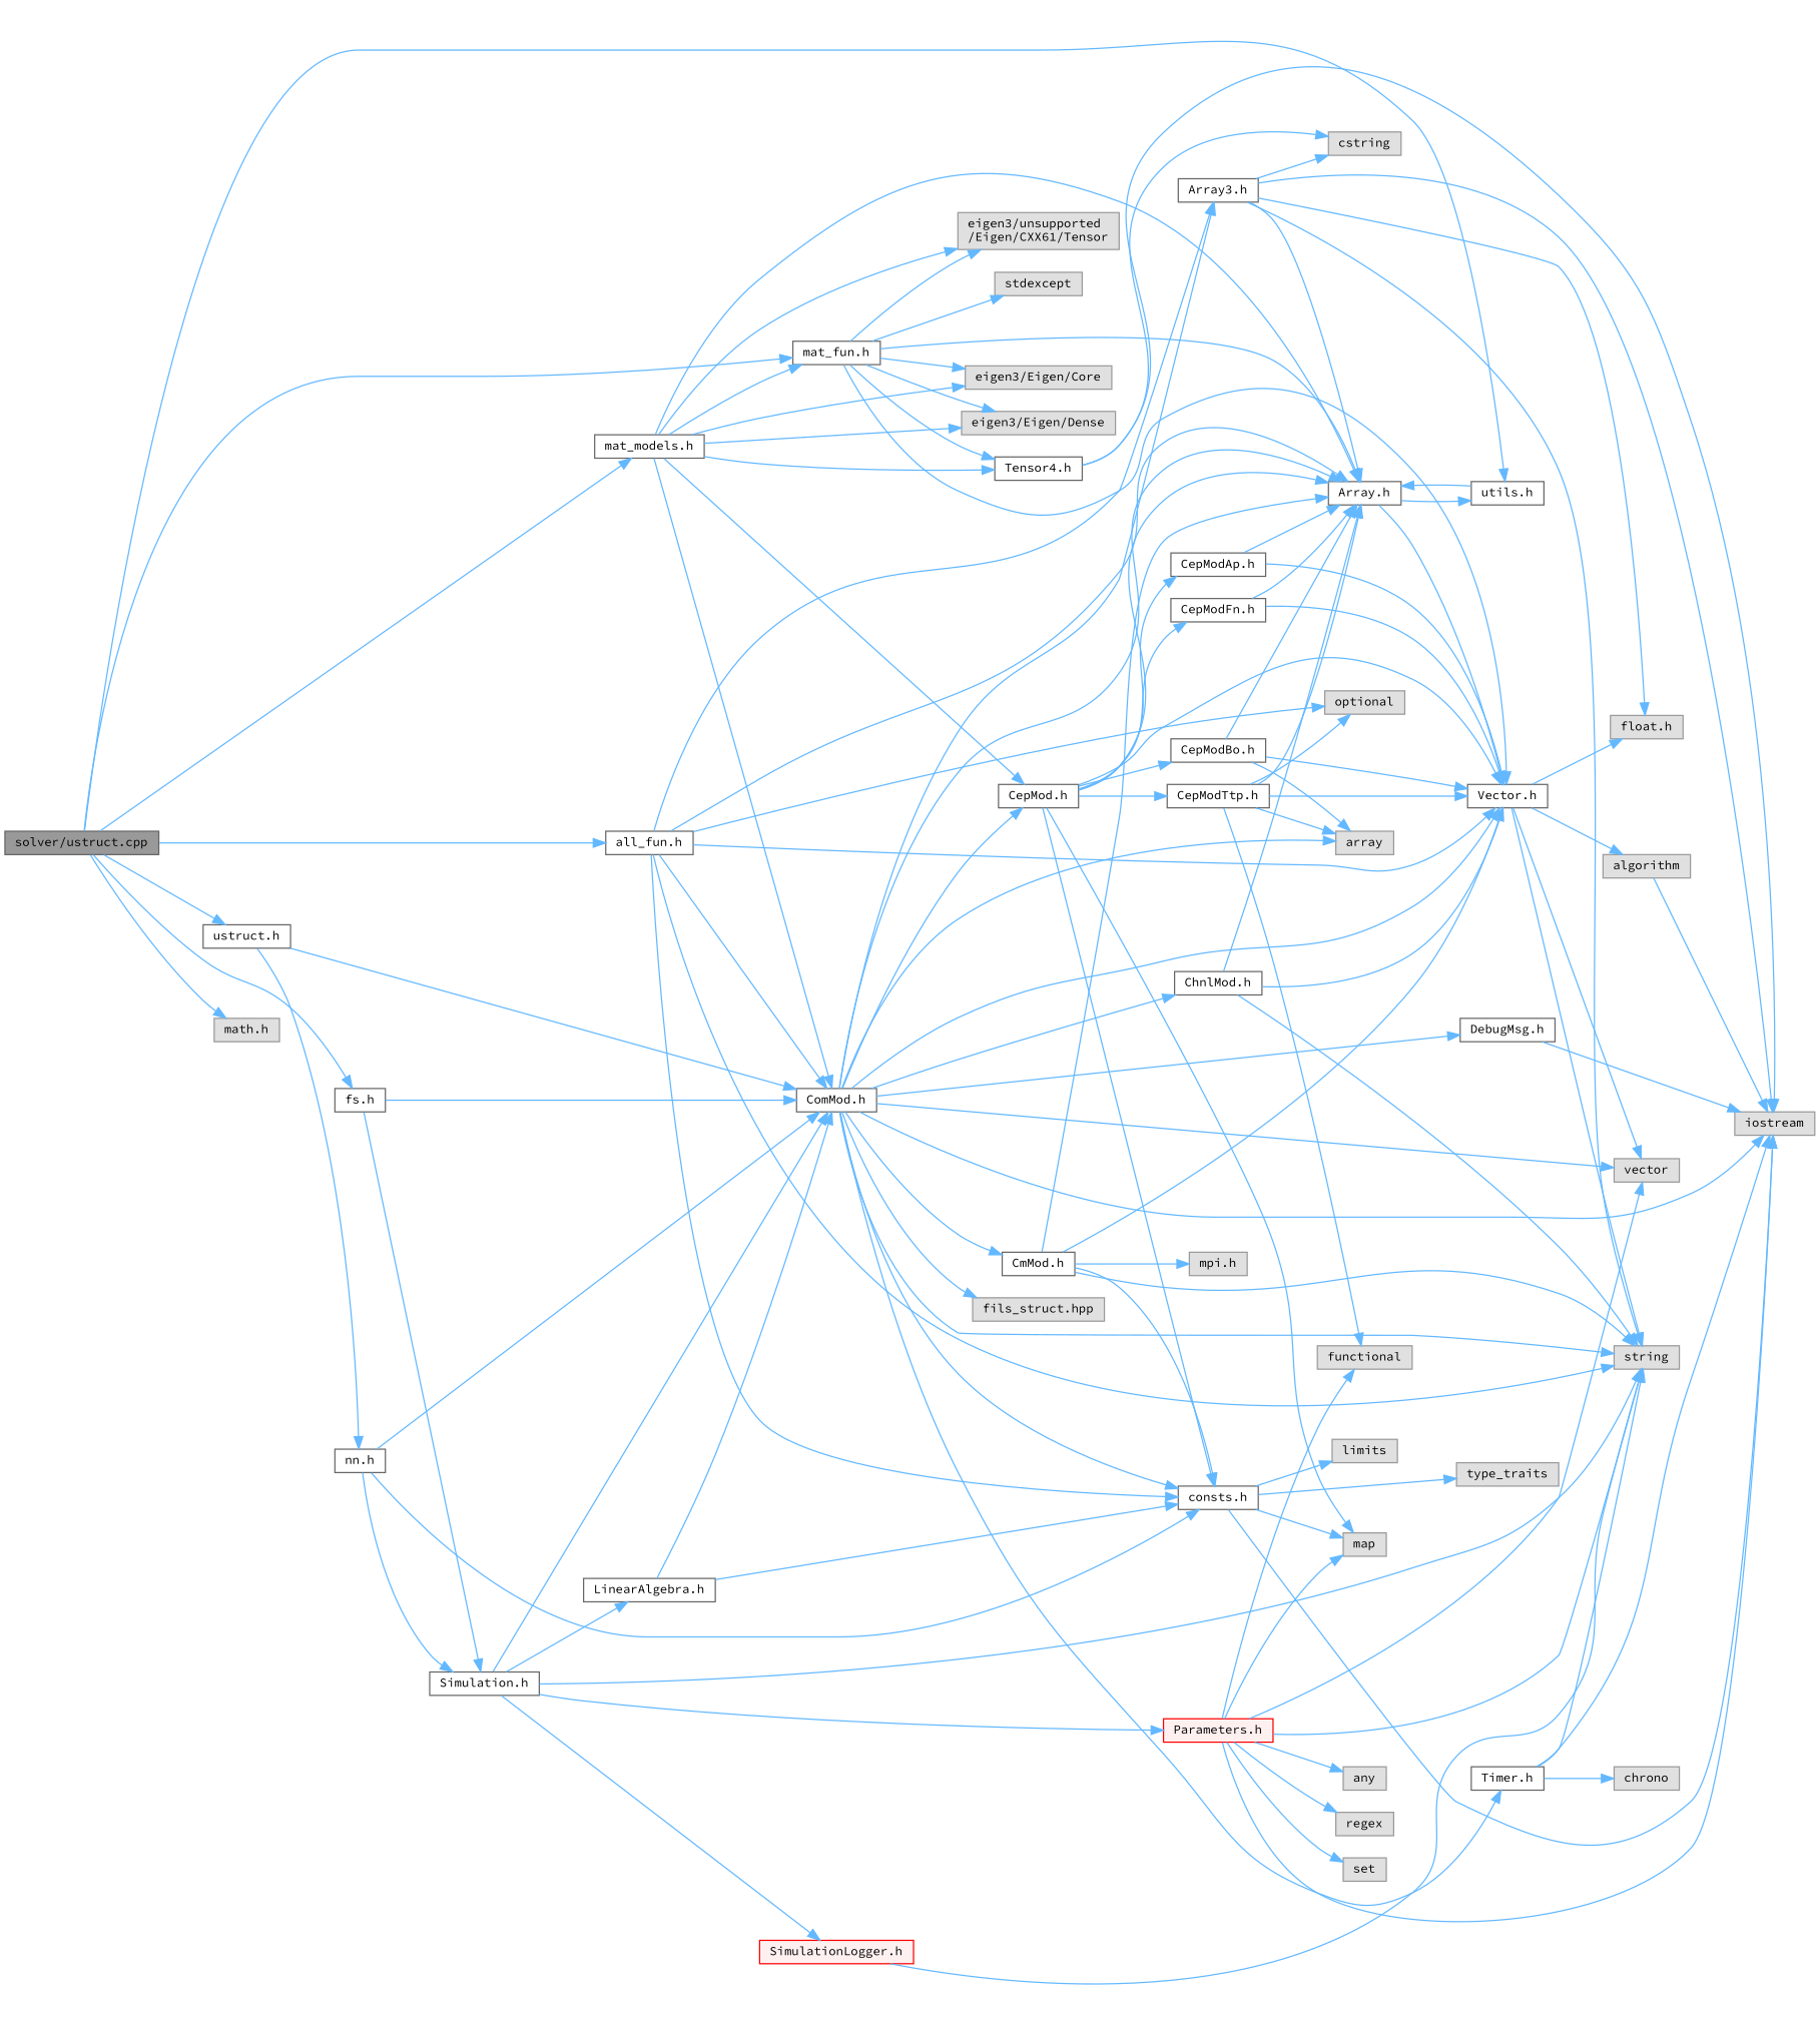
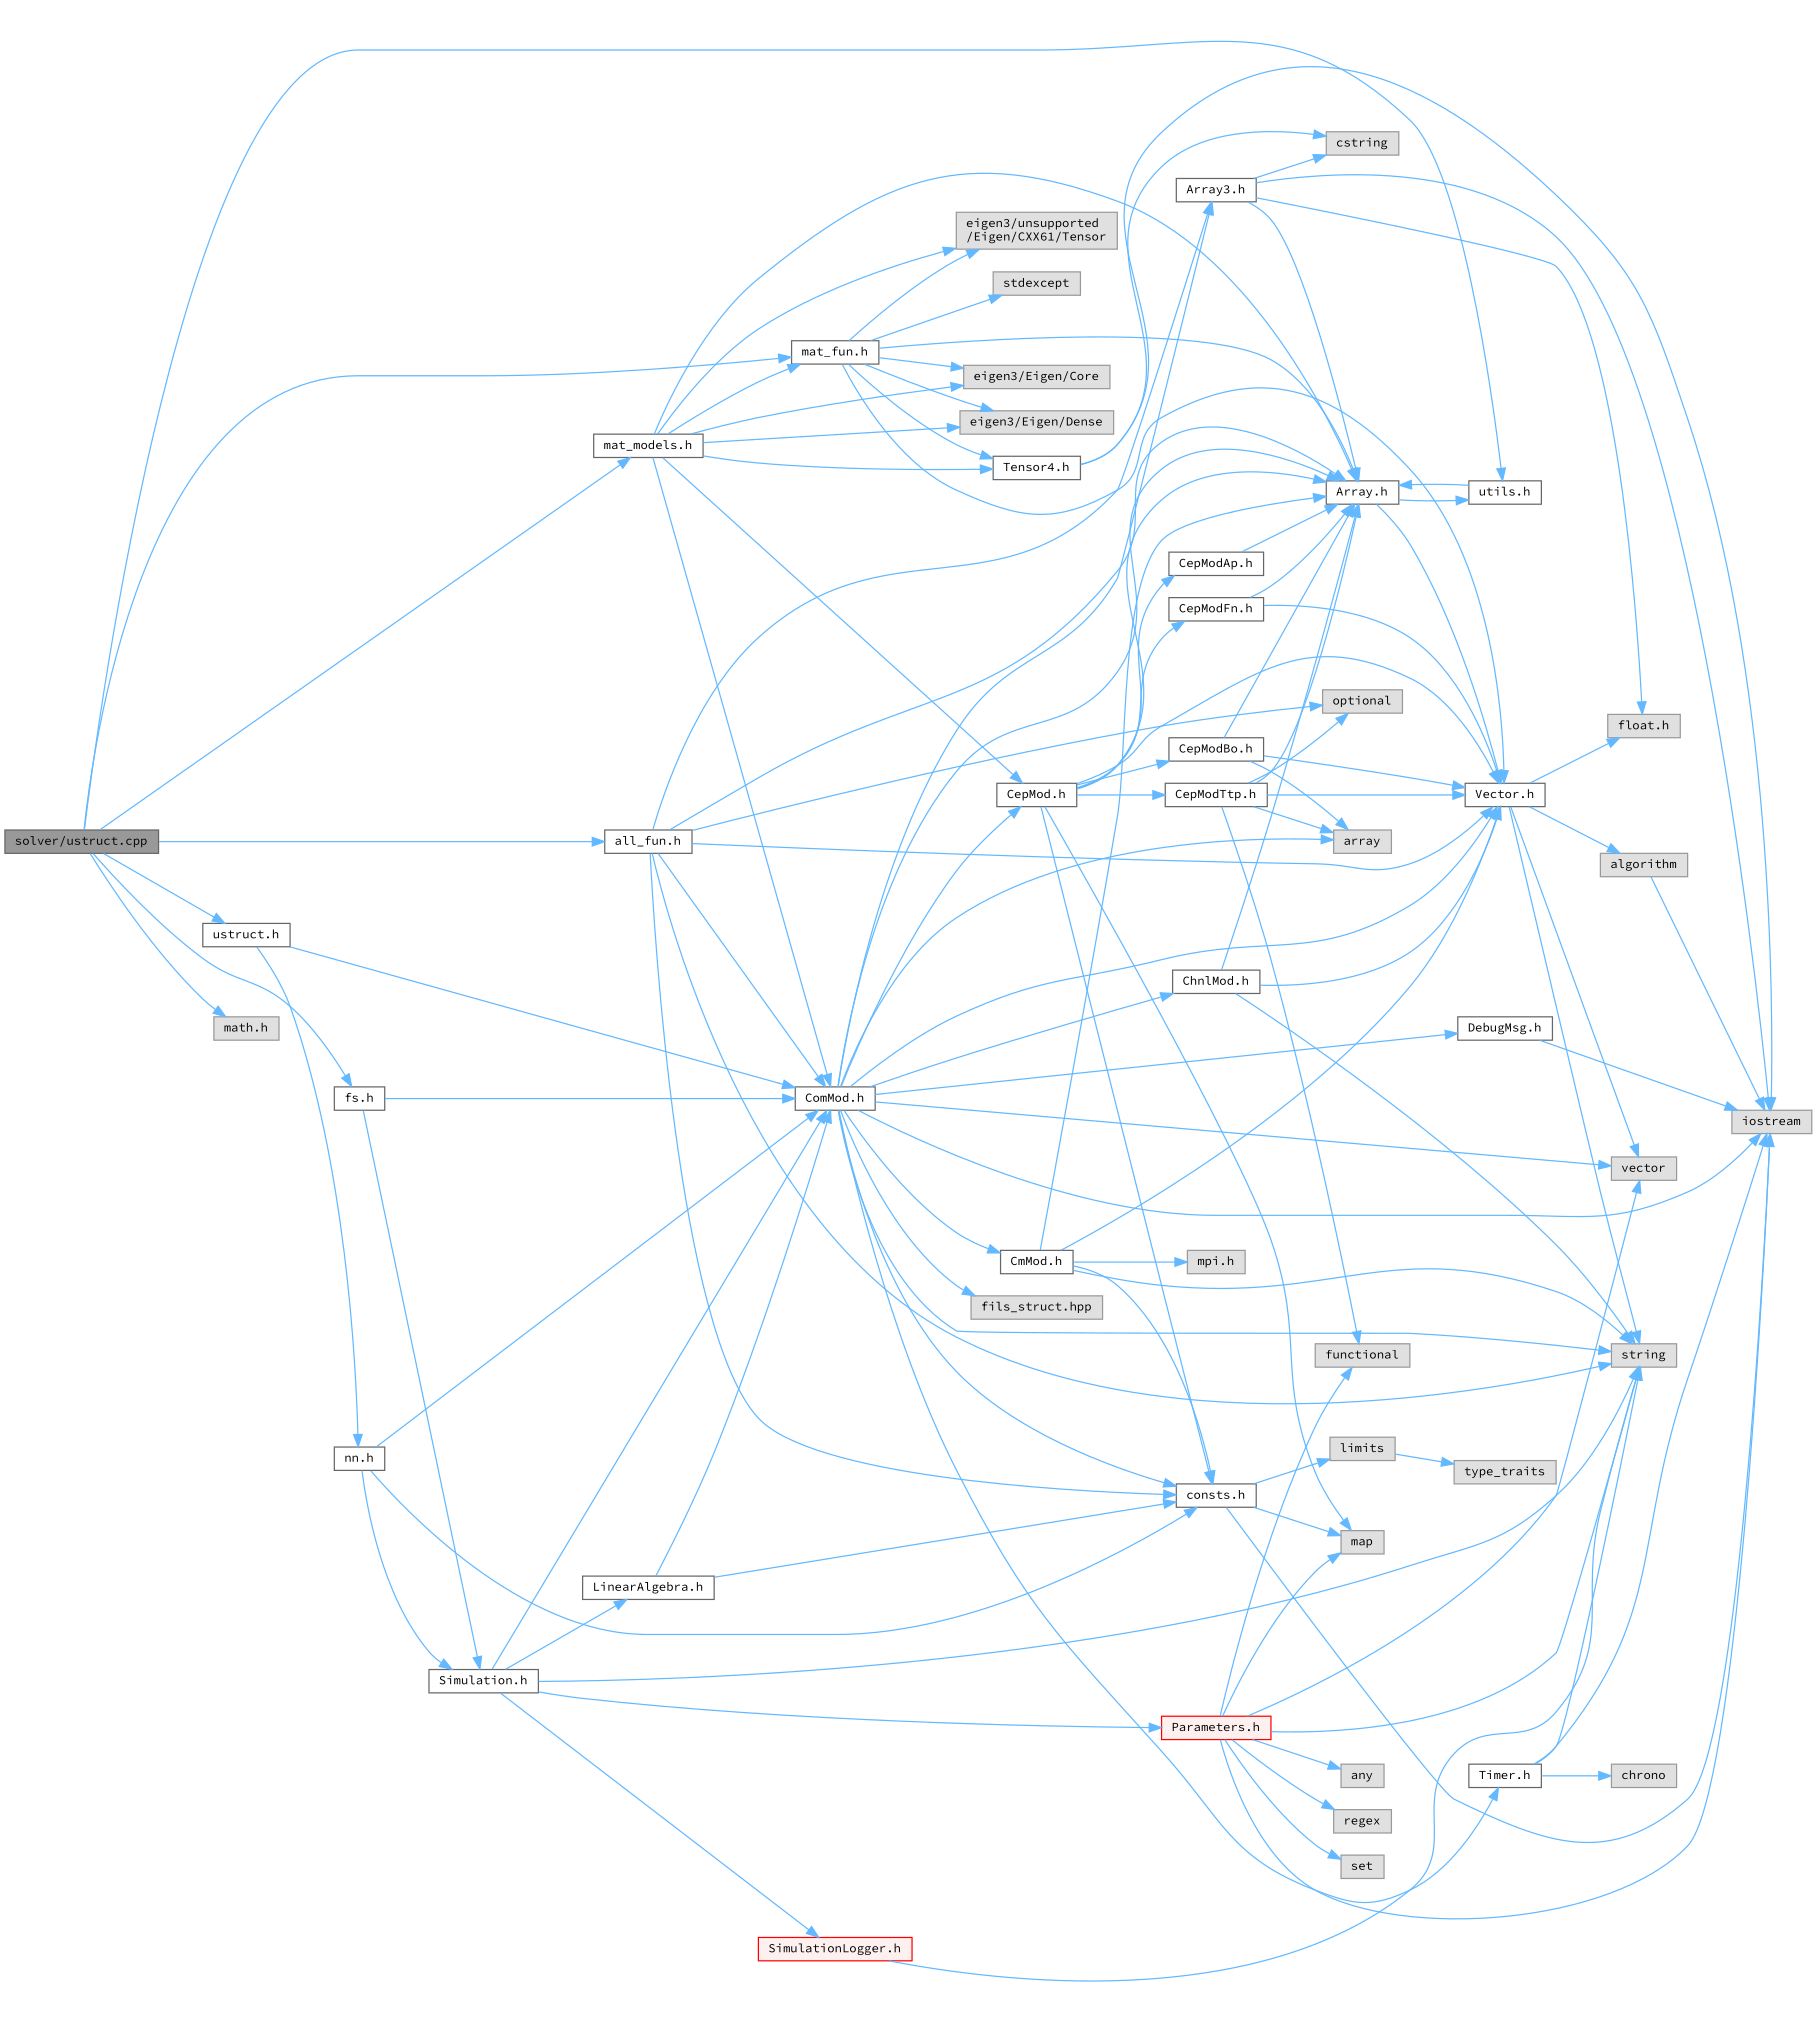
  digraph {
    fontname="Source Code Pro"
    rankdir=LR
    node [color=grey40 fillcolor=white fontname="Source Code Pro" fontsize=10 shape=box style=filled]
    edge [color=steelblue1 fontname="Source Code Pro" fontsize=10 labelfontname=Helvetica labelfontsize=10 style=solid]
    n1 [color=gray40 fillcolor=grey60 fontcolor=black height=0.2 label="solver/ustruct.cpp" width=0.4]
    n2 [height=0.2 label="ustruct.h" width=0.4]
    n3 [height=0.2 label="utils.h" width=0.4]
    n4 [height=0.2 label="all_fun.h" width=0.4]
    n5 [height=0.2 label="fs.h" width=0.4]
    n6 [height=0.2 label="mat_fun.h" width=0.4]
    n7 [height=0.2 label="mat_models.h" width=0.4]
    n8 [color=grey60 fillcolor="#E0E0E0" height=0.2 label="math.h" width=0.4]
    n9 [height=0.2 label="nn.h" width=0.4]
    n10 [height=0.2 label="ComMod.h" width=0.4]
    n11 [height=0.2 label="Array.h" width=0.4]
    n12 [height=0.2 label="Vector.h" width=0.4]
    n13 [color=grey60 fillcolor="#E0E0E0" height=0.2 label=string width=0.4]
    n14 [height=0.2 label="Array3.h" width=0.4]
    n15 [height=0.2 label="consts.h" width=0.4]
    n16 [color=grey60 fillcolor="#E0E0E0" height=0.2 label=optional width=0.4]
    n17 [height=0.2 label="Simulation.h" width=0.4]
    n18 [color=grey60 fillcolor="#E0E0E0" height=0.2 label="eigen3/Eigen/Core" width=0.4]
    n19 [color=grey60 fillcolor="#E0E0E0" height=0.2 label="eigen3/Eigen/Dense" width=0.4]
    n20 [color=grey60 fillcolor="#E0E0E0" height=0.2 label="eigen3/unsupported\l/Eigen/CXX61/Tensor" width=0.4]
    n21 [color=grey60 fillcolor="#E0E0E0" height=0.2 label=stdexcept width=0.4]
    n22 [height=0.2 label="Tensor4.h" width=0.4]
    n23 [height=0.2 label="CepMod.h" width=0.4]
    n24 [color=grey60 fillcolor="#E0E0E0" height=0.2 label=iostream width=0.4]
    n25 [color=grey60 fillcolor="#E0E0E0" height=0.2 label=vector width=0.4]
    n26 [color=grey60 fillcolor="#E0E0E0" height=0.2 label=array width=0.4]
    n27 [height=0.2 label="ChnlMod.h" width=0.4]
    n28 [height=0.2 label="CmMod.h" width=0.4]
    n29 [height=0.2 label="Timer.h" width=0.4]
    n30 [height=0.2 label="DebugMsg.h" width=0.4]
    n31 [color=grey60 fillcolor="#E0E0E0" height=0.2 label="fils_struct.hpp" width=0.4]
    n32 [color=grey60 fillcolor="#E0E0E0" height=0.2 label=algorithm width=0.4]
    n33 [color=grey60 fillcolor="#E0E0E0" height=0.2 label="float.h" width=0.4]
    n34 [color=grey60 fillcolor="#E0E0E0" height=0.2 label=cstring width=0.4]
    n35 [height=0.2 label="CepModAp.h" width=0.4]
    n36 [height=0.2 label="CepModBo.h" width=0.4]
    n37 [height=0.2 label="CepModFn.h" width=0.4]
    n38 [height=0.2 label="CepModTtp.h" width=0.4]
    n39 [color=grey60 fillcolor="#E0E0E0" height=0.2 label=map width=0.4]
    n40 [color=grey60 fillcolor="#E0E0E0" height=0.2 label=limits width=0.4]
    n41 [color=grey60 fillcolor="#E0E0E0" height=0.2 label=type_traits width=0.4]
    n42 [color=grey60 fillcolor="#E0E0E0" height=0.2 label="mpi.h" width=0.4]
    n43 [color=grey60 fillcolor="#E0E0E0" height=0.2 label=chrono width=0.4]
    n44 [color=grey60 fillcolor="#E0E0E0" height=0.2 label=functional width=0.4]
    n45 [color=red fillcolor="#FFF0F0" height=0.2 label="Parameters.h" width=0.4]
    n46 [color=red fillcolor="#FFF0F0" height=0.2 label="SimulationLogger.h" width=0.4]
    n47 [height=0.2 label="LinearAlgebra.h" width=0.4]
    n48 [color=grey60 fillcolor="#E0E0E0" height=0.2 label=any width=0.4]
    n49 [color=grey60 fillcolor="#E0E0E0" height=0.2 label=regex width=0.4]
    n50 [color=grey60 fillcolor="#E0E0E0" height=0.2 label=set width=0.4]
    n1 -> n2
    n1 -> n3
    n1 -> n4
    n1 -> n5
    n1 -> n6
    n1 -> n7
    n1 -> n8
    n2 -> n9
    n2 -> n10
    n3 -> n11
    n4 -> n10
    n4 -> n11
    n4 -> n12
    n4 -> n13
    n4 -> n14
    n4 -> n15
    n4 -> n16
    n5 -> n10
    n5 -> n17
    n6 -> n11
    n6 -> n12
    n6 -> n18
    n6 -> n19
    n6 -> n20
    n6 -> n21
    n6 -> n22
    n7 -> n6
    n7 -> n10
    n7 -> n11
    n7 -> n18
    n7 -> n19
    n7 -> n20
    n7 -> n22
    n7 -> n23
    n9 -> n10
    n9 -> n15
    n9 -> n17
    n10 -> n11
    n10 -> n12
    n10 -> n13
    n10 -> n14
    n10 -> n15
    n10 -> n23
    n10 -> n24
    n10 -> n25
    n10 -> n26
    n10 -> n27
    n10 -> n28
    n10 -> n29
    n10 -> n30
    n10 -> n31
    n11 -> n3
    n11 -> n12
    n12 -> n13
    n12 -> n25
    n12 -> n32
    n12 -> n33
    n14 -> n11
-   n14 -> n13
    n14 -> n24
    n14 -> n33
    n14 -> n34
    n15 -> n24
    n15 -> n39
    n15 -> n40
-   n15 -> n41
+   n40 -> n41
    n17 -> n10
    n17 -> n13
    n17 -> n45
    n17 -> n46
    n17 -> n47
    n22 -> n24
    n22 -> n34
    n23 -> n11
    n23 -> n12
    n23 -> n15
    n23 -> n35
    n23 -> n36
    n23 -> n37
    n23 -> n38
    n23 -> n39
    n27 -> n11
    n27 -> n12
    n27 -> n13
    n28 -> n11
    n28 -> n12
    n28 -> n13
    n28 -> n15
    n28 -> n42
    n29 -> n13
    n29 -> n24
    n29 -> n43
    n30 -> n24
    n32 -> n24
    n35 -> n11
-   n35 -> n12
    n36 -> n11
    n36 -> n12
    n36 -> n26
    n37 -> n11
    n37 -> n12
    n38 -> n11
    n38 -> n12
    n38 -> n16
    n38 -> n26
    n38 -> n44
    n45 -> n13
    n45 -> n24
    n45 -> n25
    n45 -> n39
    n45 -> n44
    n45 -> n48
    n45 -> n49
    n45 -> n50
    n46 -> n13
    n47 -> n10
    n47 -> n15
  }
